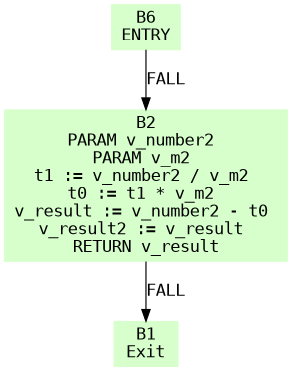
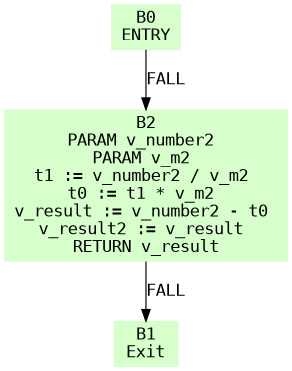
  digraph {
    fontname="DejaVu Sans Mono"
    node [color=".3 .2 1.0" shape=box style=filled fontname="DejaVu Sans Mono"]
    edge [fontname="DejaVu Sans Mono"]
-   n1 [label="B6\nENTRY"]
+   n1 [label="B0\nENTRY"]
    n2 [label="B2\nPARAM v_number2 \nPARAM v_m2 \nt1 := v_number2 / v_m2 \nt0 := t1 * v_m2 \nv_result := v_number2 - t0 \nv_result2 := v_result \nRETURN v_result"]
    n3 [label="B1\nExit"]
    n1 -> n2 [label=FALL]
    n2 -> n3 [label=FALL]
  }
